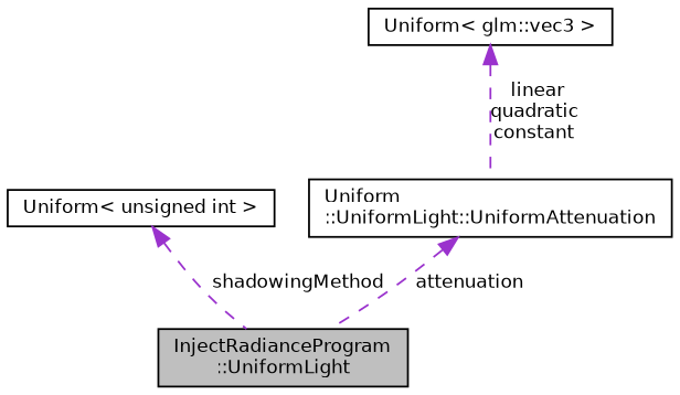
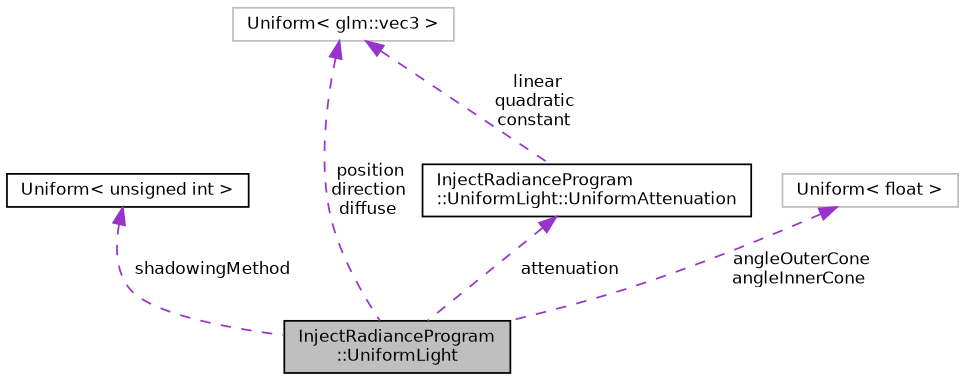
  digraph {
    rankdir=TB
    node [color=black fillcolor=white fontname=Helvetica fontsize=10 shape=record style=filled]
    edge [color=darkorchid3 dir=back fontname=Helvetica fontsize=10 labelfontname=Helvetica labelfontsize=10 style=dashed]
    n1 [fillcolor=grey75 fontcolor=black height=0.2 label="InjectRadianceProgram\l::UniformLight" width=0.4]
    n2 [height=0.2 label="Uniform\< unsigned int \>" width=0.4]
-   n3 [height=0.2 label="Uniform\l::UniformLight::UniformAttenuation" width=0.4]
-   n5 [height=0.2 label="Uniform\< glm::vec3 \>" width=0.4]
+   n3 [height=0.2 label="InjectRadianceProgram\l::UniformLight::UniformAttenuation" width=0.4]
+   n4 [color=grey75 height=0.2 label="Uniform\< float \>" width=0.4]
+   n5 [color=grey75 height=0.2 label="Uniform\< glm::vec3 \>" width=0.4]
    n2 -> n1 [label=" shadowingMethod"]
    n3 -> n1 [label=" attenuation"]
+   n4 -> n1 [label=" angleOuterCone\nangleInnerCone"]
+   n5 -> n1 [label=" position\ndirection\ndiffuse"]
    n5 -> n3 [label=" linear\nquadratic\nconstant"]
  }
